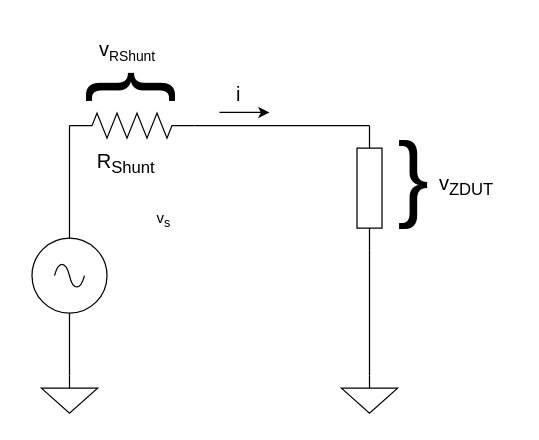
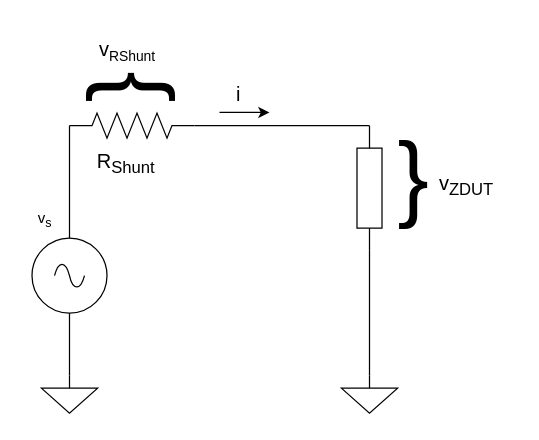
  <mxCell id="0" />
  <mxCell id="1" parent="0" />
  <mxCell id="2" value="" style="pointerEvents=1;verticalLabelPosition=bottom;shadow=0;dashed=0;align=center;html=1;verticalAlign=top;shape=mxgraph.electrical.signal_sources.source;aspect=fixed;points=[[0.5,0,0],[1,0.5,0],[0.5,1,0],[0,0.5,0]];elSignalType=ac;" vertex="1" parent="1"><mxGeometry x="25" y="190" width="60" height="60" as="geometry" /></mxCell>
  <mxCell id="3" style="edgeStyle=orthogonalEdgeStyle;rounded=0;orthogonalLoop=1;jettySize=auto;html=1;entryX=0;entryY=0.5;entryDx=0;entryDy=0;entryPerimeter=0;endArrow=none;endFill=0;" edge="1" parent="1" source="2"><mxGeometry relative="1" as="geometry"><mxPoint x="55" y="100" as="targetPoint" /><Array as="points"><mxPoint x="55" y="130" /><mxPoint x="55" y="130" /></Array></mxGeometry></mxCell>
  <mxCell id="4" value="" style="pointerEvents=1;verticalLabelPosition=bottom;shadow=0;dashed=0;align=center;html=1;verticalAlign=top;shape=mxgraph.electrical.resistors.resistor_2;" vertex="1" parent="1"><mxGeometry x="55" y="90" width="100" height="20" as="geometry" /></mxCell>
  <mxCell id="5" value="" style="pointerEvents=1;verticalLabelPosition=bottom;shadow=0;dashed=0;align=center;html=1;verticalAlign=top;shape=mxgraph.electrical.resistors.resistor_1;direction=south;" vertex="1" parent="1"><mxGeometry x="285" y="100" width="20" height="100" as="geometry" /></mxCell>
  <mxCell id="6" style="edgeStyle=orthogonalEdgeStyle;rounded=0;orthogonalLoop=1;jettySize=auto;html=1;exitX=1;exitY=0.5;exitDx=0;exitDy=0;exitPerimeter=0;entryX=0;entryY=0.5;entryDx=0;entryDy=0;entryPerimeter=0;endArrow=none;endFill=0;" edge="1" parent="1" source="4" target="5"><mxGeometry relative="1" as="geometry"><Array as="points"><mxPoint x="265" y="100" /><mxPoint x="265" y="100" /></Array></mxGeometry></mxCell>
  <mxCell id="7" value="" style="pointerEvents=1;verticalLabelPosition=bottom;shadow=0;dashed=0;align=center;html=1;verticalAlign=top;shape=mxgraph.electrical.signal_sources.signal_ground;" vertex="1" parent="1"><mxGeometry x="32.5" y="300" width="45" height="30" as="geometry" /></mxCell>
  <mxCell id="8" style="edgeStyle=orthogonalEdgeStyle;rounded=0;orthogonalLoop=1;jettySize=auto;html=1;exitX=0.5;exitY=1;exitDx=0;exitDy=0;exitPerimeter=0;entryX=0.5;entryY=0;entryDx=0;entryDy=0;entryPerimeter=0;endArrow=none;endFill=0;" edge="1" parent="1" source="2" target="7"><mxGeometry relative="1" as="geometry" /></mxCell>
  <mxCell id="9" value="" style="pointerEvents=1;verticalLabelPosition=bottom;shadow=0;dashed=0;align=center;html=1;verticalAlign=top;shape=mxgraph.electrical.signal_sources.signal_ground;" vertex="1" parent="1"><mxGeometry x="272.5" y="300" width="45" height="30" as="geometry" /></mxCell>
  <mxCell id="10" style="edgeStyle=orthogonalEdgeStyle;rounded=0;orthogonalLoop=1;jettySize=auto;html=1;exitX=1;exitY=0.5;exitDx=0;exitDy=0;exitPerimeter=0;entryX=0.5;entryY=0;entryDx=0;entryDy=0;entryPerimeter=0;endArrow=none;endFill=0;" edge="1" parent="1" source="5" target="9"><mxGeometry relative="1" as="geometry" /></mxCell>
  <mxCell id="11" value="&lt;span style=&quot;font-size: 16px;&quot;&gt;R&lt;sub&gt;Shunt&lt;/sub&gt;&lt;/span&gt;" style="text;html=1;align=center;verticalAlign=middle;resizable=0;points=[];autosize=1;strokeColor=none;fillColor=none;" vertex="1" parent="1"><mxGeometry x="65" y="110" width="70" height="40" as="geometry" /></mxCell>
  <mxCell id="12" value="&lt;font style=&quot;font-size: 75px;&quot;&gt;}&lt;/font&gt;" style="text;html=1;align=center;verticalAlign=middle;resizable=0;points=[];autosize=1;strokeColor=none;fillColor=none;strokeWidth=1;rotation=-90;" vertex="1" parent="1"><mxGeometry x="72" y="20" width="50" height="100" as="geometry" /></mxCell>
  <mxCell id="13" value="&lt;font style=&quot;font-size: 75px;&quot;&gt;}&lt;/font&gt;" style="text;html=1;align=center;verticalAlign=middle;resizable=0;points=[];autosize=1;strokeColor=none;fillColor=none;strokeWidth=2;rotation=0;" vertex="1" parent="1"><mxGeometry x="305" y="90" width="50" height="100" as="geometry" /></mxCell>
  <mxCell id="14" value="&lt;div style=&quot;text-align: center;&quot;&gt;&lt;span style=&quot;font-size: 16px; text-wrap: nowrap;&quot;&gt;v&lt;sub&gt;ZDUT&lt;/sub&gt;&lt;/span&gt;&lt;/div&gt;" style="text;whiteSpace=wrap;html=1;" vertex="1" parent="1"><mxGeometry x="349" y="130" width="60" height="40" as="geometry" /></mxCell>
  <mxCell id="15" value="&lt;div style=&quot;text-align: center;&quot;&gt;&lt;span style=&quot;background-color: initial; font-size: 16px; text-wrap: nowrap;&quot;&gt;v&lt;/span&gt;&lt;span style=&quot;background-color: initial; text-wrap: nowrap; font-size: 13.333px;&quot;&gt;&lt;sub&gt;RShunt&lt;/sub&gt;&lt;/span&gt;&lt;/div&gt;" style="text;whiteSpace=wrap;html=1;" vertex="1" parent="1"><mxGeometry x="77" y="23" width="60" height="40" as="geometry" /></mxCell>
- <mxCell id="16" value="v&lt;sub&gt;s&lt;/sub&gt;" style="text;html=1;align=center;verticalAlign=middle;resizable=0;points=[];autosize=1;strokeColor=none;fillColor=none;" vertex="1" parent="1"><mxGeometry x="115" y="160" width="30" height="30" as="geometry" /></mxCell>
+ <mxCell id="16" value="v&lt;sub&gt;s&lt;/sub&gt;" style="text;html=1;align=center;verticalAlign=middle;resizable=0;points=[];autosize=1;strokeColor=none;fillColor=none;" vertex="1" parent="1"><mxGeometry x="20" y="160" width="30" height="30" as="geometry" /></mxCell>
  <mxCell id="17" value="" style="endArrow=classic;html=1;rounded=0;" edge="1" parent="1"><mxGeometry width="50" height="50" relative="1" as="geometry"><mxPoint x="175" y="89.43" as="sourcePoint" /><mxPoint x="215" y="89.43" as="targetPoint" /></mxGeometry></mxCell>
  <mxCell id="18" value="&lt;font style=&quot;font-size: 16px;&quot;&gt;i&lt;/font&gt;" style="text;html=1;align=center;verticalAlign=middle;resizable=0;points=[];autosize=1;strokeColor=none;fillColor=none;" vertex="1" parent="1"><mxGeometry x="175" y="60" width="30" height="30" as="geometry" /></mxCell>
